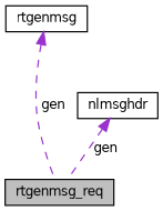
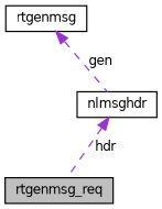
  digraph {
    node [color=black fillcolor=white fontname=Helvetica fontsize=10 shape=record style=filled]
    edge [color=darkorchid3 dir=back fontname=Helvetica fontsize=10 labelfontname=Helvetica labelfontsize=10 style=dashed]
    n1 [fillcolor=grey75 fontcolor=black height=0.2 label=rtgenmsg_req width=0.4]
    n2 [height=0.2 label=nlmsghdr width=0.4]
    n3 [height=0.2 label=rtgenmsg width=0.4]
-   n2 -> n1 [label=" gen"]
-   n3 -> n1 [label=" gen"]
+   n2 -> n1 [label=" hdr"]
+   n3 -> n2 [label=" gen"]
  }
